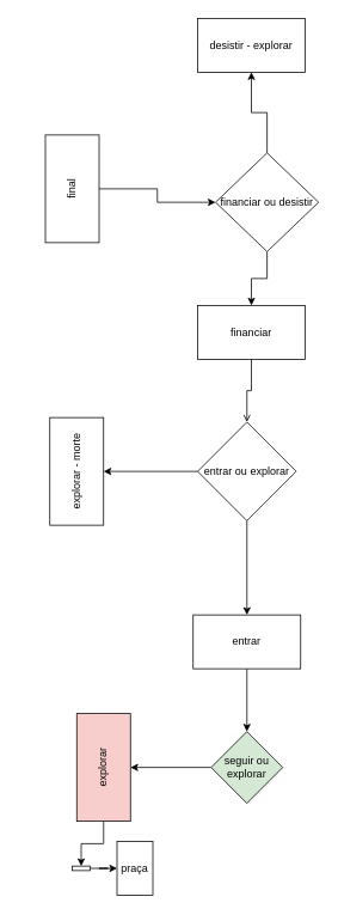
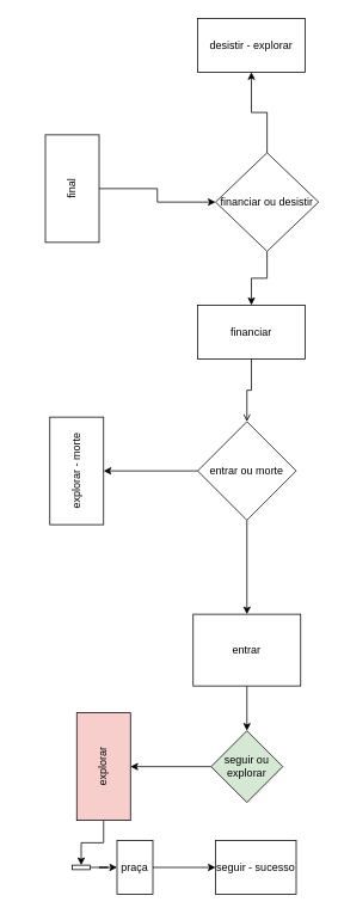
  <mxCell id="0" />
  <mxCell id="1" parent="0" />
  <mxCell id="2" value="" style="edgeStyle=orthogonalEdgeStyle;rounded=0;orthogonalLoop=1;jettySize=auto;html=1;" edge="1" parent="1" source="3" target="6"><mxGeometry relative="1" as="geometry" /></mxCell>
  <mxCell id="3" value="final" style="whiteSpace=wrap;html=1;rotation=-90;" vertex="1" parent="1"><mxGeometry x="20" y="180" width="120" height="60" as="geometry" /></mxCell>
  <mxCell id="4" value="" style="edgeStyle=orthogonalEdgeStyle;rounded=0;orthogonalLoop=1;jettySize=auto;html=1;" edge="1" parent="1" source="6" target="7"><mxGeometry relative="1" as="geometry" /></mxCell>
  <mxCell id="5" value="" style="edgeStyle=orthogonalEdgeStyle;rounded=0;orthogonalLoop=1;jettySize=auto;html=1;" edge="1" parent="1" source="6" target="9"><mxGeometry relative="1" as="geometry" /></mxCell>
  <mxCell id="6" value="financiar ou desistir" style="rhombus;whiteSpace=wrap;html=1;" vertex="1" parent="1"><mxGeometry x="240" y="170" width="115" height="110" as="geometry" /></mxCell>
  <mxCell id="7" value="desistir - explorar" style="whiteSpace=wrap;html=1;" vertex="1" parent="1"><mxGeometry x="220" y="20" width="120" height="60" as="geometry" /></mxCell>
  <mxCell id="8" value="" style="edgeStyle=orthogonalEdgeStyle;rounded=0;orthogonalLoop=1;jettySize=auto;html=1;endArrow=open;" edge="1" parent="1" source="9" target="12"><mxGeometry relative="1" as="geometry" /></mxCell>
  <mxCell id="9" value="financiar" style="whiteSpace=wrap;html=1;" vertex="1" parent="1"><mxGeometry x="220" y="340" width="120" height="60" as="geometry" /></mxCell>
  <mxCell id="10" value="" style="edgeStyle=orthogonalEdgeStyle;rounded=0;orthogonalLoop=1;jettySize=auto;html=1;" edge="1" parent="1" source="12" target="13"><mxGeometry relative="1" as="geometry" /></mxCell>
  <mxCell id="11" value="" style="edgeStyle=orthogonalEdgeStyle;rounded=0;orthogonalLoop=1;jettySize=auto;html=1;" edge="1" parent="1" source="12" target="15"><mxGeometry relative="1" as="geometry" /></mxCell>
- <mxCell id="12" value="entrar ou explorar" style="rhombus;whiteSpace=wrap;html=1;" vertex="1" parent="1"><mxGeometry x="220" y="470" width="110" height="110" as="geometry" /></mxCell>
+ <mxCell id="12" value="entrar ou morte" style="rhombus;whiteSpace=wrap;html=1;" vertex="1" parent="1"><mxGeometry x="220" y="470" width="110" height="110" as="geometry" /></mxCell>
  <mxCell id="13" value="explorar - morte" style="whiteSpace=wrap;html=1;rotation=-90;" vertex="1" parent="1"><mxGeometry x="25" y="495" width="120" height="60" as="geometry" /></mxCell>
  <mxCell id="14" value="" style="edgeStyle=orthogonalEdgeStyle;rounded=0;orthogonalLoop=1;jettySize=auto;html=1;" edge="1" parent="1" source="15" target="17"><mxGeometry relative="1" as="geometry" /></mxCell>
- <mxCell id="15" value="entrar" style="whiteSpace=wrap;html=1;" vertex="1" parent="1"><mxGeometry x="215" y="685" width="120" height="60" as="geometry" /></mxCell>
+ <mxCell id="15" value="entrar" style="whiteSpace=wrap;html=1;" vertex="1" parent="1"><mxGeometry x="215" y="685" width="120" height="80" as="geometry" /></mxCell>
  <mxCell id="16" value="" style="edgeStyle=orthogonalEdgeStyle;rounded=0;orthogonalLoop=1;jettySize=auto;html=1;" edge="1" parent="1" source="17" target="19"><mxGeometry relative="1" as="geometry" /></mxCell>
  <mxCell id="17" value="seguir ou explorar" style="rhombus;whiteSpace=wrap;html=1;fillColor=#d5e8d4;" vertex="1" parent="1"><mxGeometry x="235" y="815" width="80" height="80" as="geometry" /></mxCell>
  <mxCell id="18" value="" style="edgeStyle=orthogonalEdgeStyle;rounded=0;orthogonalLoop=1;jettySize=auto;html=1;" edge="1" parent="1" source="19" target="21"><mxGeometry relative="1" as="geometry" /></mxCell>
  <mxCell id="19" value="explorar" style="whiteSpace=wrap;html=1;rotation=-90;fillColor=#f8cecc;" vertex="1" parent="1"><mxGeometry x="55" y="825" width="120" height="60" as="geometry" /></mxCell>
  <mxCell id="20" value="" style="edgeStyle=orthogonalEdgeStyle;rounded=0;orthogonalLoop=1;jettySize=auto;html=1;" edge="1" parent="1" source="21" target="23"><mxGeometry relative="1" as="geometry" /></mxCell>
  <mxCell id="21" value="" style="whiteSpace=wrap;html=1;" vertex="1" parent="1"><mxGeometry x="80" y="965" width="20" height="5" as="geometry" /></mxCell>
+ <mxCell id="22" value="" style="edgeStyle=orthogonalEdgeStyle;rounded=0;orthogonalLoop=1;jettySize=auto;html=1;" edge="1" parent="1" source="23" target="24"><mxGeometry relative="1" as="geometry" /></mxCell>
  <mxCell id="23" value="praça" style="whiteSpace=wrap;html=1;" vertex="1" parent="1"><mxGeometry x="130" y="937.5" width="40" height="60" as="geometry" /></mxCell>
+ <mxCell id="24" value="seguir - sucesso" style="whiteSpace=wrap;html=1;" vertex="1" parent="1"><mxGeometry x="240" y="937.5" width="90" height="60" as="geometry" /></mxCell>
